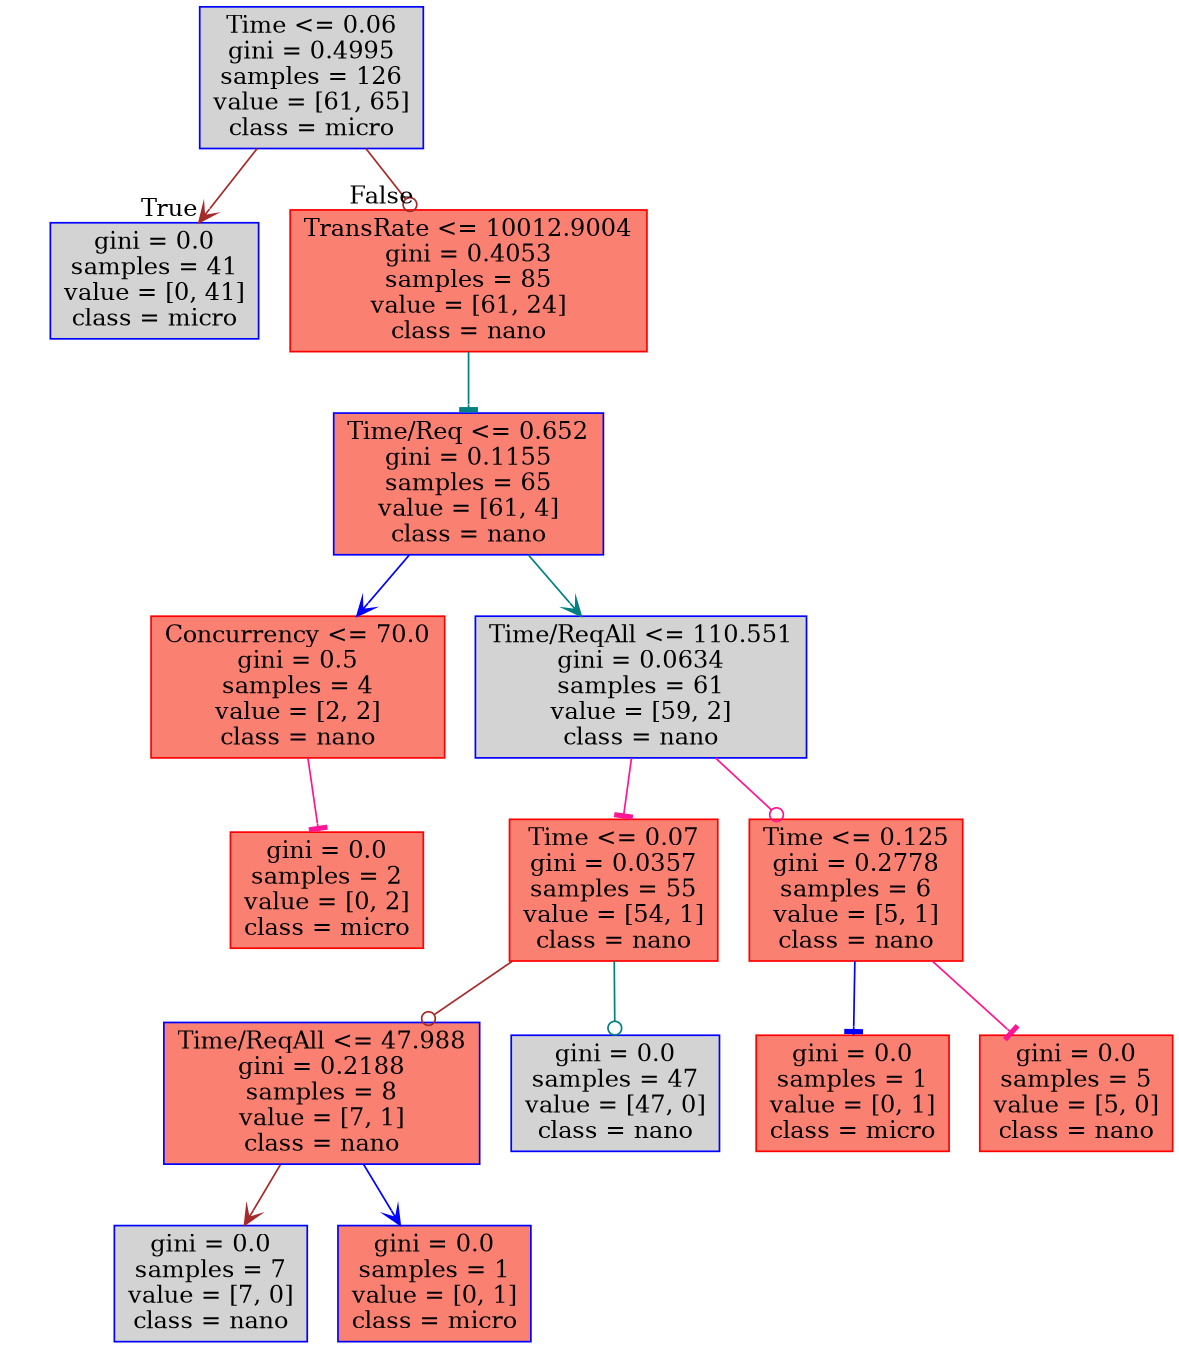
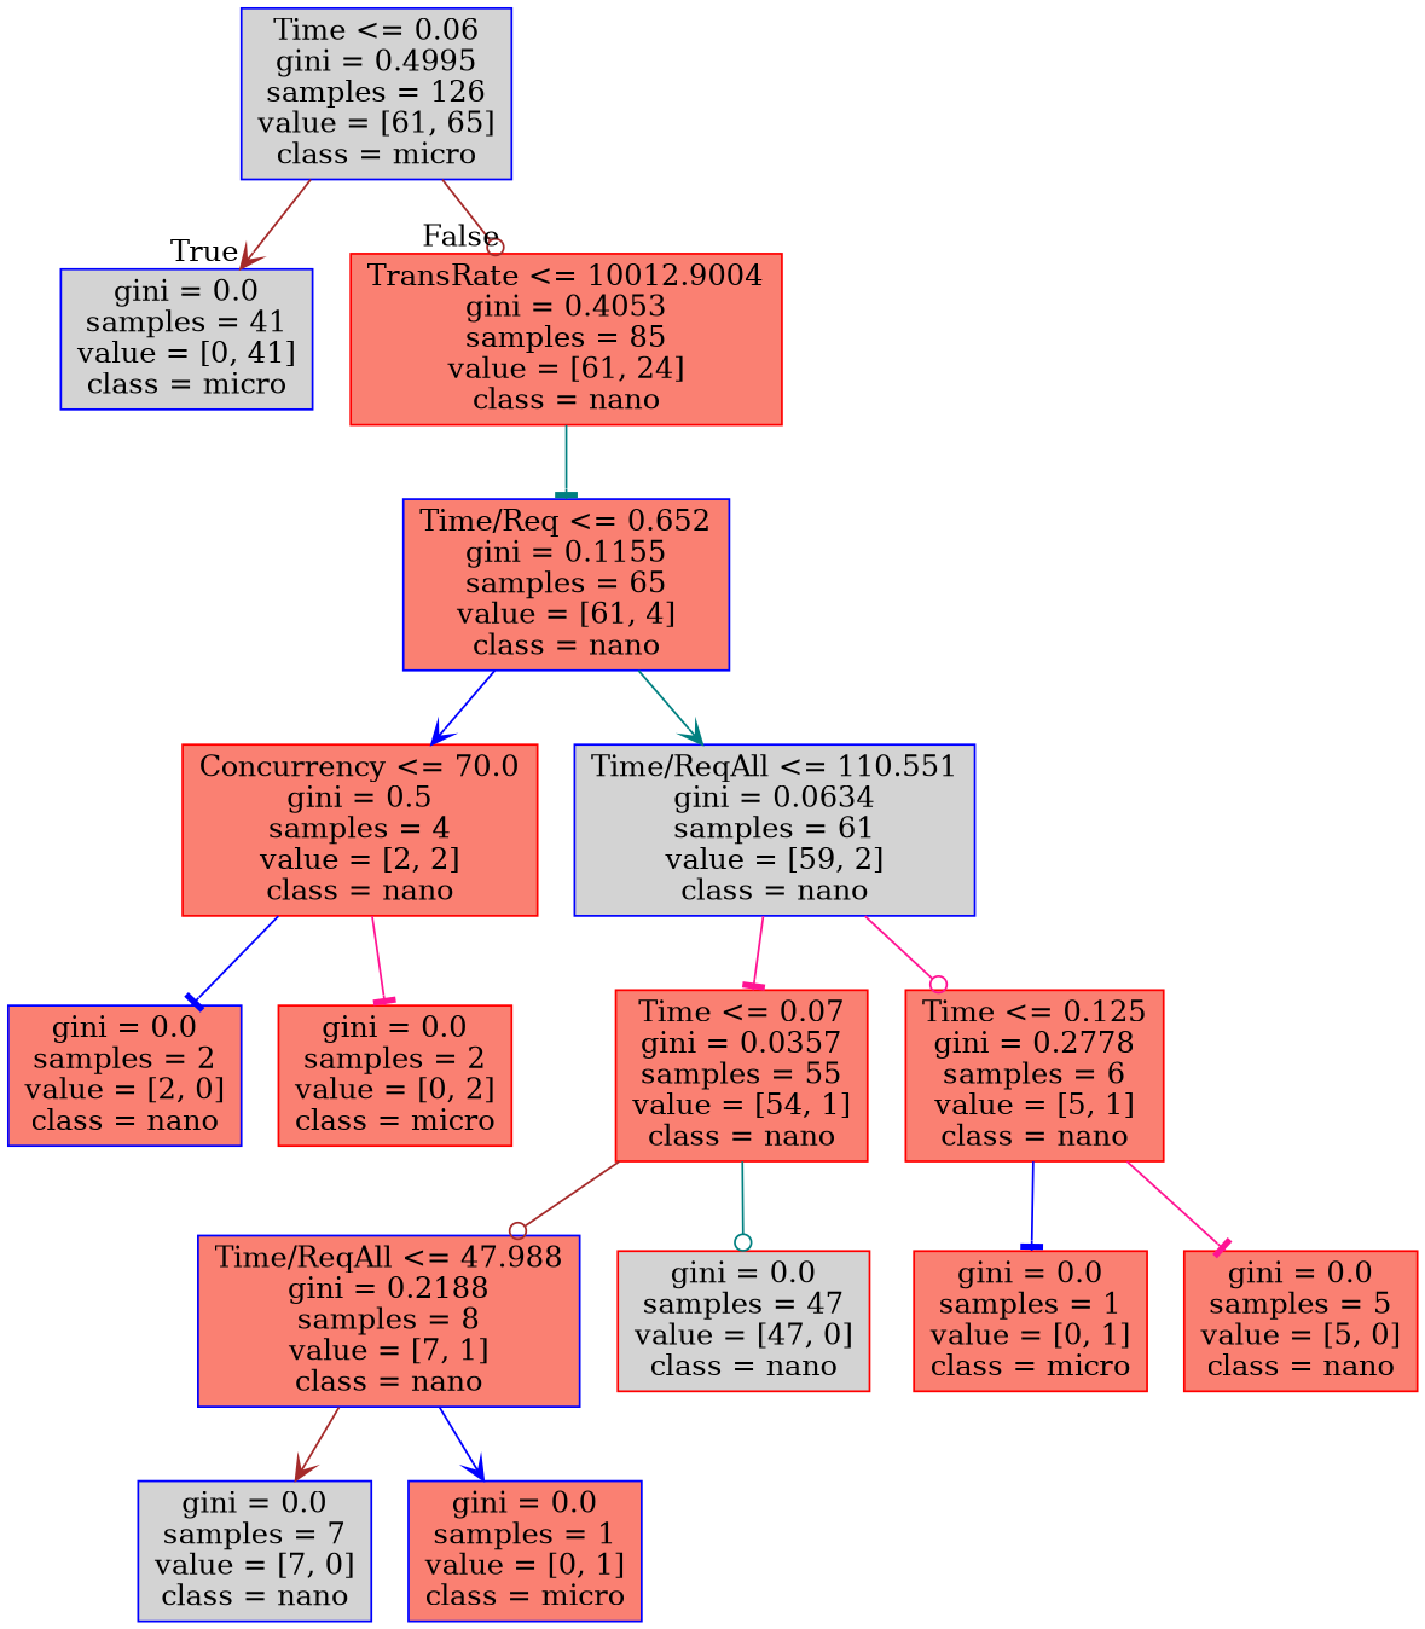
  digraph {
    node [color=blue fillcolor=salmon shape=box style=filled]
    edge [arrowhead=tee color=brown]
    n1 [fillcolor=lightgrey label="Time <= 0.06\ngini = 0.4995\nsamples = 126\nvalue = [61, 65]\nclass = micro"]
    n2 [fillcolor=lightgrey label="gini = 0.0\nsamples = 41\nvalue = [0, 41]\nclass = micro"]
    n3 [color=red label="TransRate <= 10012.9004\ngini = 0.4053\nsamples = 85\nvalue = [61, 24]\nclass = nano"]
    n4 [label="Time/Req <= 0.652\ngini = 0.1155\nsamples = 65\nvalue = [61, 4]\nclass = nano"]
    n5 [color=red label="Concurrency <= 70.0\ngini = 0.5\nsamples = 4\nvalue = [2, 2]\nclass = nano"]
    n6 [fillcolor=lightgrey label="Time/ReqAll <= 110.551\ngini = 0.0634\nsamples = 61\nvalue = [59, 2]\nclass = nano"]
+   n7 [label="gini = 0.0\nsamples = 2\nvalue = [2, 0]\nclass = nano"]
    n8 [color=red label="gini = 0.0\nsamples = 2\nvalue = [0, 2]\nclass = micro"]
    n9 [color=red label="Time <= 0.07\ngini = 0.0357\nsamples = 55\nvalue = [54, 1]\nclass = nano"]
    n10 [color=red label="Time <= 0.125\ngini = 0.2778\nsamples = 6\nvalue = [5, 1]\nclass = nano"]
    n11 [label="Time/ReqAll <= 47.988\ngini = 0.2188\nsamples = 8\nvalue = [7, 1]\nclass = nano"]
-   n12 [fillcolor=lightgrey label="gini = 0.0\nsamples = 47\nvalue = [47, 0]\nclass = nano"]
+   n12 [color=red fillcolor=lightgrey label="gini = 0.0\nsamples = 47\nvalue = [47, 0]\nclass = nano"]
    n13 [color=red label="gini = 0.0\nsamples = 1\nvalue = [0, 1]\nclass = micro"]
    n14 [color=red label="gini = 0.0\nsamples = 5\nvalue = [5, 0]\nclass = nano"]
    n15 [fillcolor=lightgrey label="gini = 0.0\nsamples = 7\nvalue = [7, 0]\nclass = nano"]
    n16 [label="gini = 0.0\nsamples = 1\nvalue = [0, 1]\nclass = micro"]
    n1 -> n2 [arrowhead=vee headlabel=True labelangle=45 labeldistance=2.5]
    n1 -> n3 [arrowhead=odot headlabel=False labelangle=-45 labeldistance=2.5]
    n3 -> n4 [color=teal]
    n4 -> n5 [arrowhead=vee color=blue]
    n4 -> n6 [arrowhead=vee color=teal]
+   n5 -> n7 [color=blue]
    n5 -> n8 [color=deeppink]
    n6 -> n9 [color=deeppink]
    n6 -> n10 [arrowhead=odot color=deeppink]
    n9 -> n11 [arrowhead=odot]
    n9 -> n12 [arrowhead=odot color=teal]
    n10 -> n13 [color=blue]
    n10 -> n14 [color=deeppink]
    n11 -> n15 [arrowhead=vee]
    n11 -> n16 [arrowhead=vee color=blue]
  }
